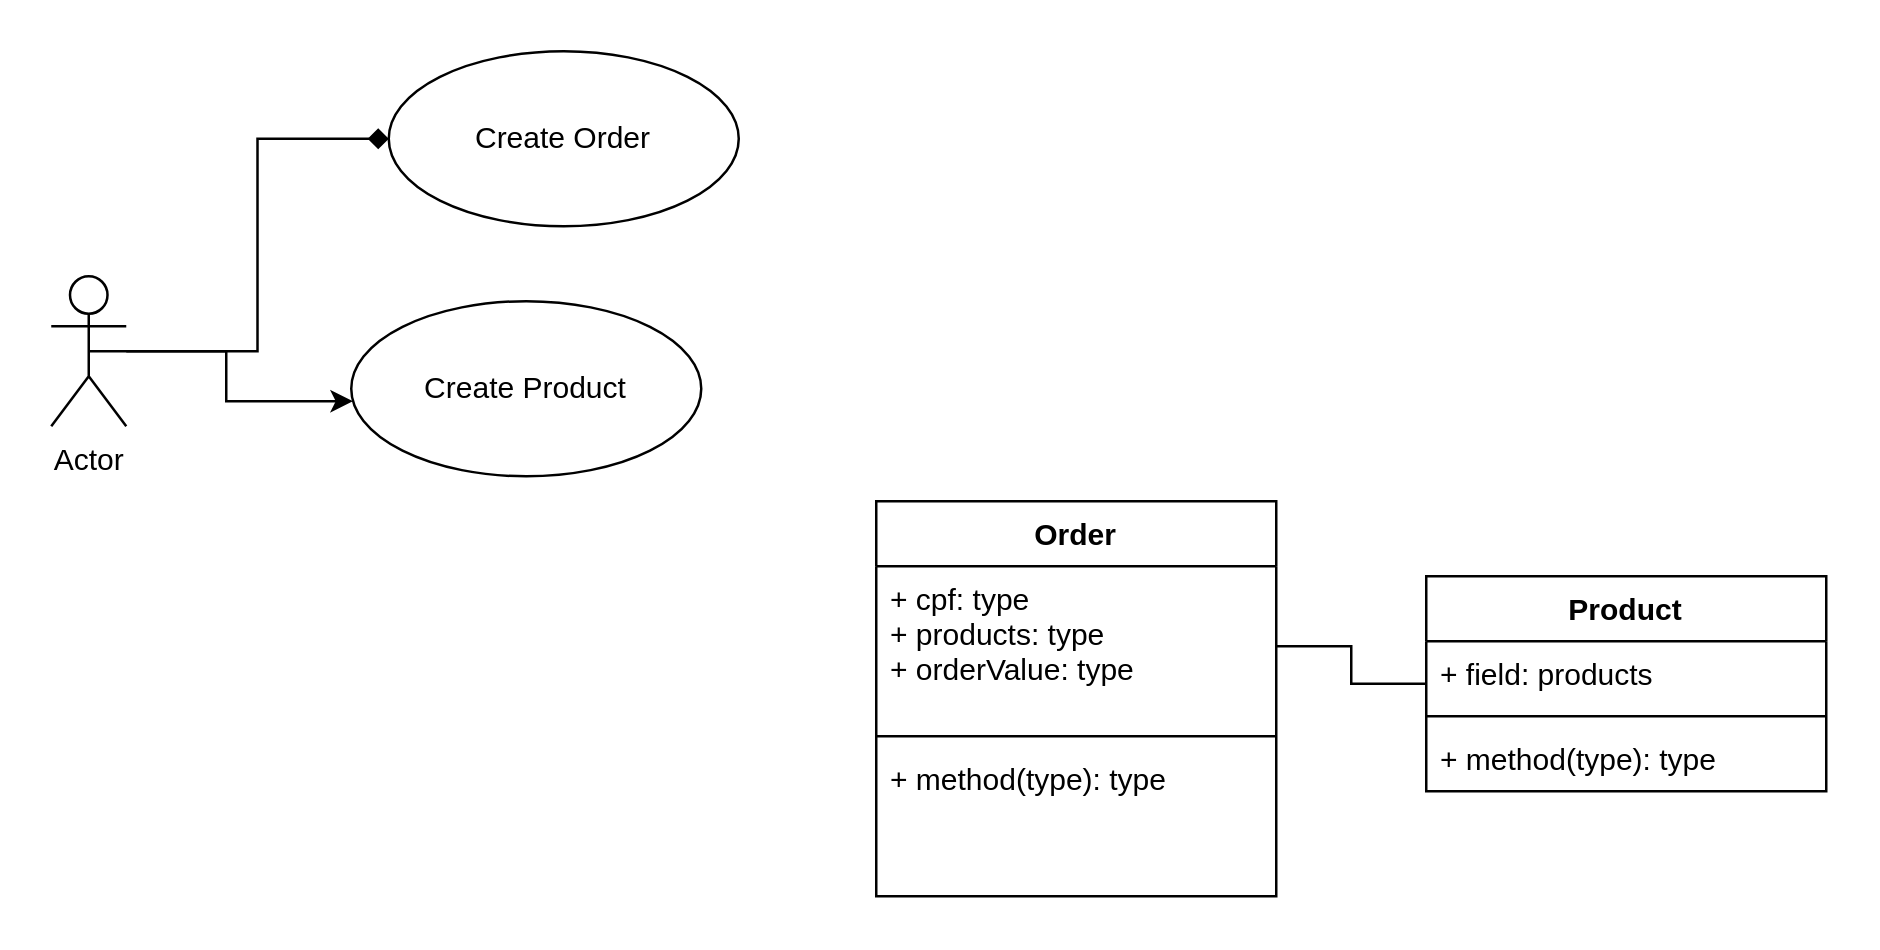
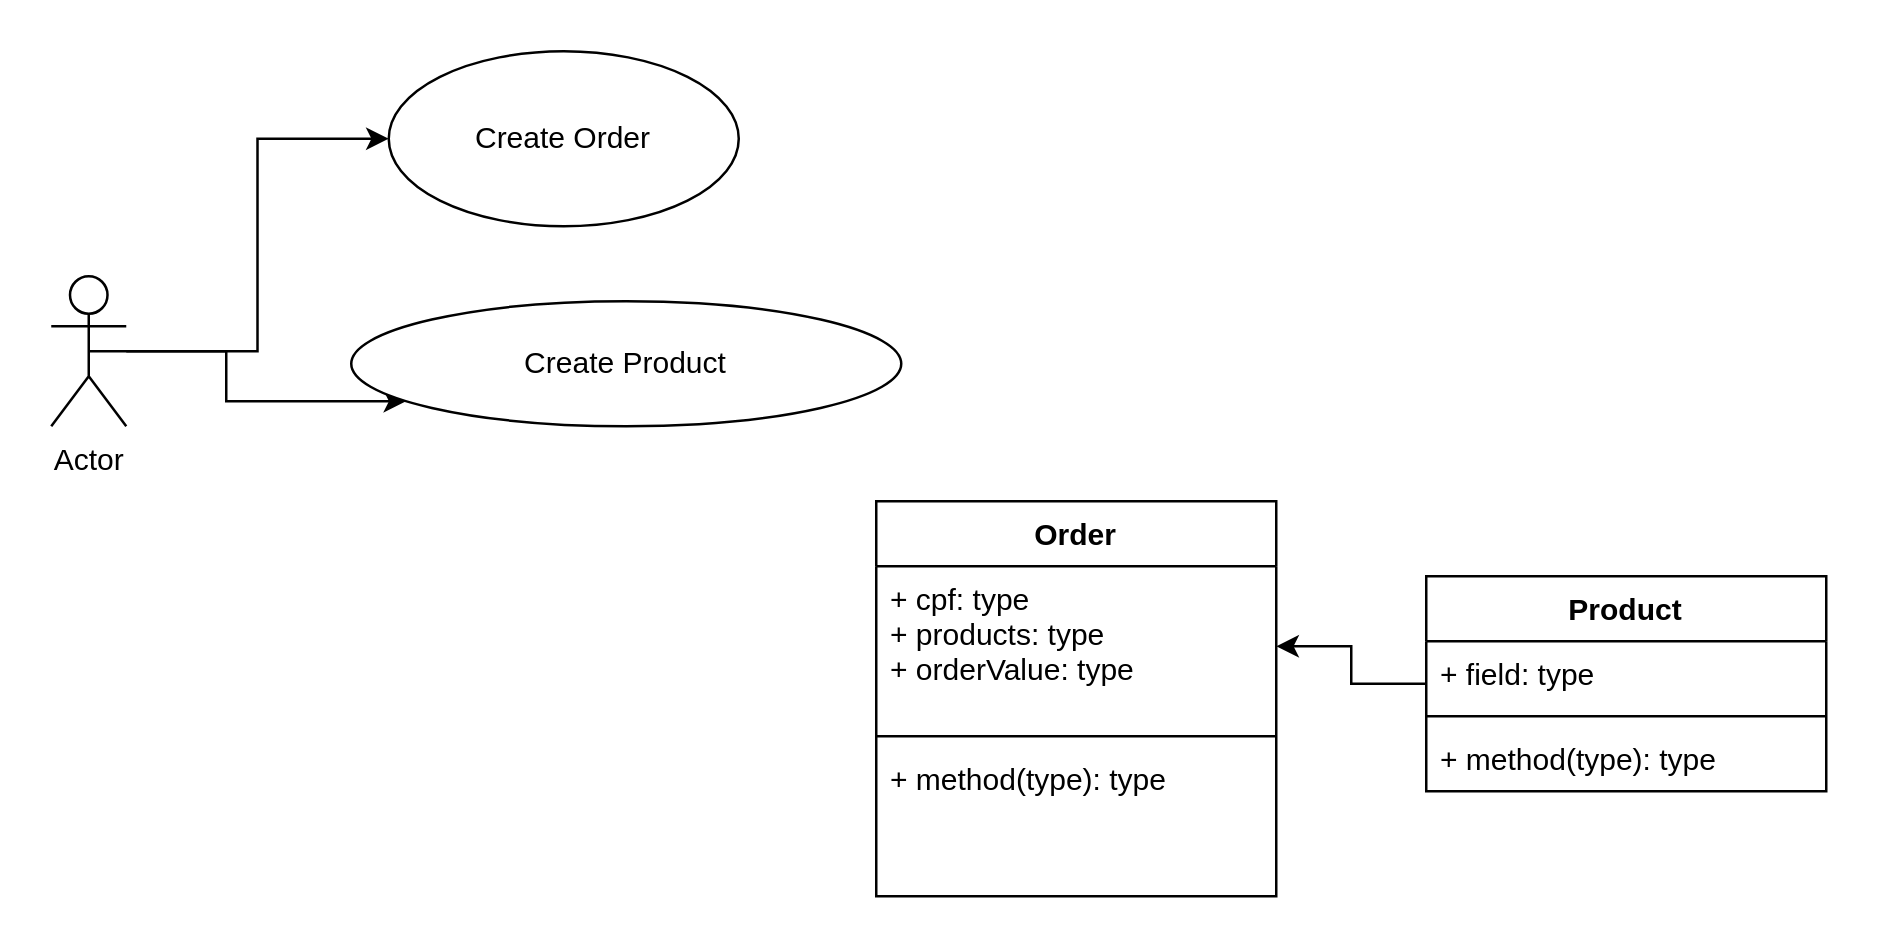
  <mxCell id="0" />
  <mxCell id="1" parent="0" />
- <mxCell id="2" value="" style="edgeStyle=orthogonalEdgeStyle;rounded=0;orthogonalLoop=1;jettySize=auto;html=1;entryX=0;entryY=0.5;entryDx=0;entryDy=0;endArrow=diamond;" edge="1" parent="1" source="4" target="5"><mxGeometry relative="1" as="geometry"><mxPoint x="110" y="140" as="targetPoint" /></mxGeometry></mxCell>
+ <mxCell id="2" value="" style="edgeStyle=orthogonalEdgeStyle;rounded=0;orthogonalLoop=1;jettySize=auto;html=1;entryX=0;entryY=0.5;entryDx=0;entryDy=0;" edge="1" parent="1" source="4" target="5"><mxGeometry relative="1" as="geometry"><mxPoint x="110" y="140" as="targetPoint" /></mxGeometry></mxCell>
  <mxCell id="3" style="edgeStyle=orthogonalEdgeStyle;rounded=0;orthogonalLoop=1;jettySize=auto;html=1;exitX=0.5;exitY=0.5;exitDx=0;exitDy=0;exitPerimeter=0;" edge="1" parent="1" source="4" target="6"><mxGeometry relative="1" as="geometry"><Array as="points"><mxPoint x="90" y="140" /><mxPoint x="90" y="160" /></Array></mxGeometry></mxCell>
  <mxCell id="4" value="Actor" style="shape=umlActor;verticalLabelPosition=bottom;labelBackgroundColor=#ffffff;verticalAlign=top;html=1;outlineConnect=0;" vertex="1" parent="1"><mxGeometry x="20" y="110" width="30" height="60" as="geometry" /></mxCell>
  <mxCell id="5" value="Create Order" style="ellipse;whiteSpace=wrap;html=1;" vertex="1" parent="1"><mxGeometry x="155" y="20" width="140" height="70" as="geometry" /></mxCell>
- <mxCell id="6" value="Create Product" style="ellipse;whiteSpace=wrap;html=1;" vertex="1" parent="1"><mxGeometry x="140" y="120" width="140" height="70" as="geometry" /></mxCell>
- <mxCell id="7" style="edgeStyle=orthogonalEdgeStyle;rounded=0;orthogonalLoop=1;jettySize=auto;html=1;entryX=1;entryY=0.5;entryDx=0;entryDy=0;endArrow=none;" edge="1" parent="1" source="8" target="13"><mxGeometry relative="1" as="geometry" /></mxCell>
+ <mxCell id="6" value="Create Product" style="ellipse;whiteSpace=wrap;html=1;" vertex="1" parent="1"><mxGeometry x="140" y="120" width="220" height="50" as="geometry" /></mxCell>
+ <mxCell id="7" style="edgeStyle=orthogonalEdgeStyle;rounded=0;orthogonalLoop=1;jettySize=auto;html=1;entryX=1;entryY=0.5;entryDx=0;entryDy=0;" edge="1" parent="1" source="8" target="13"><mxGeometry relative="1" as="geometry" /></mxCell>
  <mxCell id="8" value="Product" style="swimlane;fontStyle=1;align=center;verticalAlign=top;childLayout=stackLayout;horizontal=1;startSize=26;horizontalStack=0;resizeParent=1;resizeParentMax=0;resizeLast=0;collapsible=1;marginBottom=0;" vertex="1" parent="1"><mxGeometry x="570" y="230" width="160" height="86" as="geometry" /></mxCell>
- <mxCell id="9" value="+ field: products" style="text;strokeColor=none;fillColor=none;align=left;verticalAlign=top;spacingLeft=4;spacingRight=4;overflow=hidden;rotatable=0;points=[[0,0.5],[1,0.5]];portConstraint=eastwest;" vertex="1" parent="8"><mxGeometry y="26" width="160" height="26" as="geometry" /></mxCell>
+ <mxCell id="9" value="+ field: type" style="text;strokeColor=none;fillColor=none;align=left;verticalAlign=top;spacingLeft=4;spacingRight=4;overflow=hidden;rotatable=0;points=[[0,0.5],[1,0.5]];portConstraint=eastwest;" vertex="1" parent="8"><mxGeometry y="26" width="160" height="26" as="geometry" /></mxCell>
  <mxCell id="10" value="" style="line;strokeWidth=1;fillColor=none;align=left;verticalAlign=middle;spacingTop=-1;spacingLeft=3;spacingRight=3;rotatable=0;labelPosition=right;points=[];portConstraint=eastwest;" vertex="1" parent="8"><mxGeometry y="52" width="160" height="8" as="geometry" /></mxCell>
  <mxCell id="11" value="+ method(type): type" style="text;strokeColor=none;fillColor=none;align=left;verticalAlign=top;spacingLeft=4;spacingRight=4;overflow=hidden;rotatable=0;points=[[0,0.5],[1,0.5]];portConstraint=eastwest;" vertex="1" parent="8"><mxGeometry y="60" width="160" height="26" as="geometry" /></mxCell>
  <mxCell id="12" value="Order" style="swimlane;fontStyle=1;align=center;verticalAlign=top;childLayout=stackLayout;horizontal=1;startSize=26;horizontalStack=0;resizeParent=1;resizeParentMax=0;resizeLast=0;collapsible=1;marginBottom=0;" vertex="1" parent="1"><mxGeometry x="350" y="200" width="160" height="158" as="geometry" /></mxCell>
  <mxCell id="13" value="+ cpf: type&#10;+ products: type&#10;+ orderValue: type" style="text;strokeColor=none;fillColor=none;align=left;verticalAlign=top;spacingLeft=4;spacingRight=4;overflow=hidden;rotatable=0;points=[[0,0.5],[1,0.5]];portConstraint=eastwest;" vertex="1" parent="12"><mxGeometry y="26" width="160" height="64" as="geometry" /></mxCell>
  <mxCell id="14" value="" style="line;strokeWidth=1;fillColor=none;align=left;verticalAlign=middle;spacingTop=-1;spacingLeft=3;spacingRight=3;rotatable=0;labelPosition=right;points=[];portConstraint=eastwest;" vertex="1" parent="12"><mxGeometry y="90" width="160" height="8" as="geometry" /></mxCell>
  <mxCell id="15" value="+ method(type): type" style="text;strokeColor=none;fillColor=none;align=left;verticalAlign=top;spacingLeft=4;spacingRight=4;overflow=hidden;rotatable=0;points=[[0,0.5],[1,0.5]];portConstraint=eastwest;" vertex="1" parent="12"><mxGeometry y="98" width="160" height="60" as="geometry" /></mxCell>
